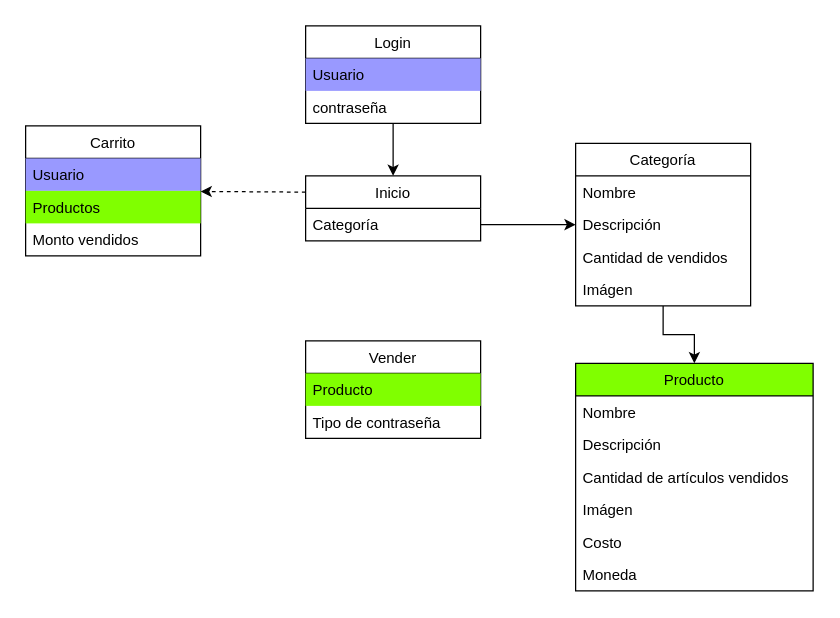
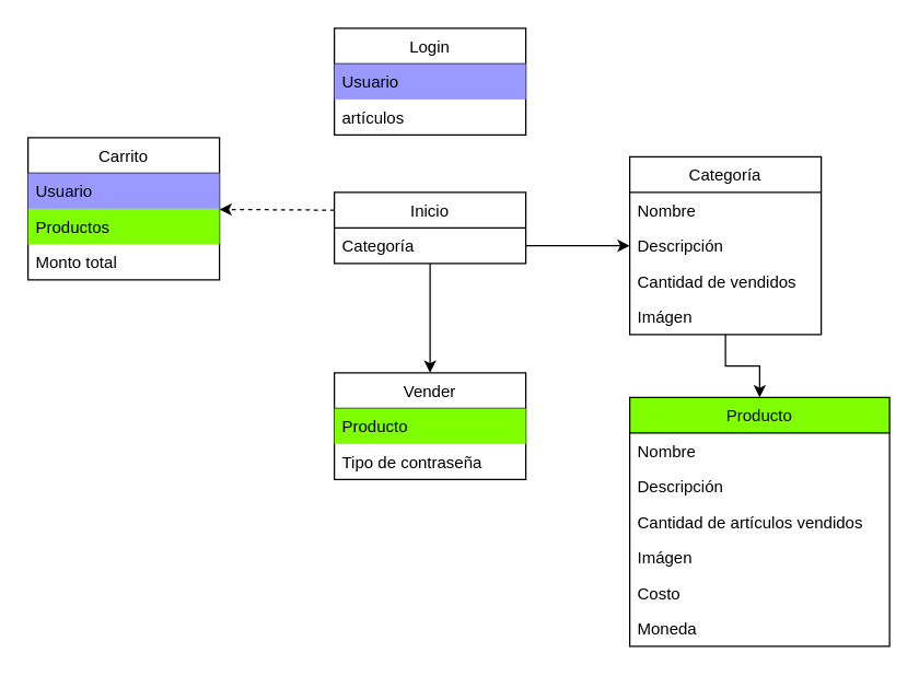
  <mxCell id="0" />
  <mxCell id="1" parent="0" />
  <mxCell id="2" value="Login" style="swimlane;fontStyle=0;childLayout=stackLayout;horizontal=1;startSize=26;horizontalStack=0;resizeParent=1;resizeParentMax=0;resizeLast=0;collapsible=1;marginBottom=0;" vertex="1" parent="1"><mxGeometry x="244" y="20" width="140" height="78" as="geometry" /></mxCell>
  <mxCell id="3" value="Usuario" style="text;strokeColor=none;fillColor=#9999FF;align=left;verticalAlign=top;spacingLeft=4;spacingRight=4;overflow=hidden;rotatable=0;points=[[0,0.5],[1,0.5]];portConstraint=eastwest;" vertex="1" parent="2"><mxGeometry y="26" width="140" height="26" as="geometry" /></mxCell>
- <mxCell id="4" value="contraseña" style="text;strokeColor=none;fillColor=none;align=left;verticalAlign=top;spacingLeft=4;spacingRight=4;overflow=hidden;rotatable=0;points=[[0,0.5],[1,0.5]];portConstraint=eastwest;" vertex="1" parent="2"><mxGeometry y="52" width="140" height="26" as="geometry" /></mxCell>
- <mxCell id="5" value="" style="endArrow=classic;html=1;" edge="1" parent="1" source="2" target="7"><mxGeometry width="50" height="50" relative="1" as="geometry"><mxPoint x="290" y="260" as="sourcePoint" /><mxPoint x="314" y="160" as="targetPoint" /></mxGeometry></mxCell>
+ <mxCell id="4" value="artículos" style="text;strokeColor=none;fillColor=none;align=left;verticalAlign=top;spacingLeft=4;spacingRight=4;overflow=hidden;rotatable=0;points=[[0,0.5],[1,0.5]];portConstraint=eastwest;" vertex="1" parent="2"><mxGeometry y="52" width="140" height="26" as="geometry" /></mxCell>
+ <mxCell id="6" value="" style="edgeStyle=orthogonalEdgeStyle;rounded=0;orthogonalLoop=1;jettySize=auto;html=1;" edge="1" parent="1" source="7" target="23"><mxGeometry relative="1" as="geometry" /></mxCell>
  <mxCell id="7" value="Inicio" style="swimlane;fontStyle=0;childLayout=stackLayout;horizontal=1;startSize=26;horizontalStack=0;resizeParent=1;resizeParentMax=0;resizeLast=0;collapsible=1;marginBottom=0;" vertex="1" parent="1"><mxGeometry x="244" y="140" width="140" height="52" as="geometry" /></mxCell>
  <mxCell id="8" value="Categoría" style="text;strokeColor=none;fillColor=none;align=left;verticalAlign=top;spacingLeft=4;spacingRight=4;overflow=hidden;rotatable=0;points=[[0,0.5],[1,0.5]];portConstraint=eastwest;" vertex="1" parent="7"><mxGeometry y="26" width="140" height="26" as="geometry" /></mxCell>
  <mxCell id="9" value="" style="endArrow=classic;html=1;" edge="1" parent="1" source="8" target="11"><mxGeometry width="50" height="50" relative="1" as="geometry"><mxPoint x="290" y="260" as="sourcePoint" /><mxPoint x="450" y="179" as="targetPoint" /></mxGeometry></mxCell>
  <mxCell id="10" value="" style="edgeStyle=orthogonalEdgeStyle;rounded=0;orthogonalLoop=1;jettySize=auto;html=1;" edge="1" parent="1" source="11" target="16"><mxGeometry relative="1" as="geometry" /></mxCell>
  <mxCell id="11" value="Categoría" style="swimlane;fontStyle=0;childLayout=stackLayout;horizontal=1;startSize=26;horizontalStack=0;resizeParent=1;resizeParentMax=0;resizeLast=0;collapsible=1;marginBottom=0;" vertex="1" parent="1"><mxGeometry x="460" y="114" width="140" height="130" as="geometry" /></mxCell>
  <mxCell id="12" value="Nombre" style="text;strokeColor=none;fillColor=none;align=left;verticalAlign=top;spacingLeft=4;spacingRight=4;overflow=hidden;rotatable=0;points=[[0,0.5],[1,0.5]];portConstraint=eastwest;" vertex="1" parent="11"><mxGeometry y="26" width="140" height="26" as="geometry" /></mxCell>
  <mxCell id="13" value="Descripción" style="text;strokeColor=none;fillColor=none;align=left;verticalAlign=top;spacingLeft=4;spacingRight=4;overflow=hidden;rotatable=0;points=[[0,0.5],[1,0.5]];portConstraint=eastwest;" vertex="1" parent="11"><mxGeometry y="52" width="140" height="26" as="geometry" /></mxCell>
  <mxCell id="14" value="Cantidad de vendidos" style="text;strokeColor=none;fillColor=none;align=left;verticalAlign=top;spacingLeft=4;spacingRight=4;overflow=hidden;rotatable=0;points=[[0,0.5],[1,0.5]];portConstraint=eastwest;" vertex="1" parent="11"><mxGeometry y="78" width="140" height="26" as="geometry" /></mxCell>
  <mxCell id="15" value="Imágen" style="text;strokeColor=none;fillColor=none;align=left;verticalAlign=top;spacingLeft=4;spacingRight=4;overflow=hidden;rotatable=0;points=[[0,0.5],[1,0.5]];portConstraint=eastwest;" vertex="1" parent="11"><mxGeometry y="104" width="140" height="26" as="geometry" /></mxCell>
  <mxCell id="16" value="Producto" style="swimlane;fontStyle=0;childLayout=stackLayout;horizontal=1;startSize=26;horizontalStack=0;resizeParent=1;resizeParentMax=0;resizeLast=0;collapsible=1;marginBottom=0;fillColor=#80FF00;" vertex="1" parent="1"><mxGeometry x="460" y="290" width="190" height="182" as="geometry" /></mxCell>
  <mxCell id="17" value="Nombre" style="text;strokeColor=none;fillColor=none;align=left;verticalAlign=top;spacingLeft=4;spacingRight=4;overflow=hidden;rotatable=0;points=[[0,0.5],[1,0.5]];portConstraint=eastwest;" vertex="1" parent="16"><mxGeometry y="26" width="190" height="26" as="geometry" /></mxCell>
  <mxCell id="18" value="Descripción" style="text;strokeColor=none;fillColor=none;align=left;verticalAlign=top;spacingLeft=4;spacingRight=4;overflow=hidden;rotatable=0;points=[[0,0.5],[1,0.5]];portConstraint=eastwest;" vertex="1" parent="16"><mxGeometry y="52" width="190" height="26" as="geometry" /></mxCell>
  <mxCell id="19" value="Cantidad de artículos vendidos" style="text;strokeColor=none;fillColor=none;align=left;verticalAlign=top;spacingLeft=4;spacingRight=4;overflow=hidden;rotatable=0;points=[[0,0.5],[1,0.5]];portConstraint=eastwest;" vertex="1" parent="16"><mxGeometry y="78" width="190" height="26" as="geometry" /></mxCell>
  <mxCell id="20" value="Imágen" style="text;strokeColor=none;fillColor=none;align=left;verticalAlign=top;spacingLeft=4;spacingRight=4;overflow=hidden;rotatable=0;points=[[0,0.5],[1,0.5]];portConstraint=eastwest;" vertex="1" parent="16"><mxGeometry y="104" width="190" height="26" as="geometry" /></mxCell>
  <mxCell id="21" value="Costo" style="text;strokeColor=none;fillColor=none;align=left;verticalAlign=top;spacingLeft=4;spacingRight=4;overflow=hidden;rotatable=0;points=[[0,0.5],[1,0.5]];portConstraint=eastwest;" vertex="1" parent="16"><mxGeometry y="130" width="190" height="26" as="geometry" /></mxCell>
  <mxCell id="22" value="Moneda" style="text;strokeColor=none;fillColor=none;align=left;verticalAlign=top;spacingLeft=4;spacingRight=4;overflow=hidden;rotatable=0;points=[[0,0.5],[1,0.5]];portConstraint=eastwest;" vertex="1" parent="16"><mxGeometry y="156" width="190" height="26" as="geometry" /></mxCell>
  <mxCell id="23" value="Vender" style="swimlane;fontStyle=0;childLayout=stackLayout;horizontal=1;startSize=26;horizontalStack=0;resizeParent=1;resizeParentMax=0;resizeLast=0;collapsible=1;marginBottom=0;" vertex="1" parent="1"><mxGeometry x="244" y="272" width="140" height="78" as="geometry" /></mxCell>
  <mxCell id="24" value="Producto" style="text;strokeColor=none;fillColor=#80FF00;align=left;verticalAlign=top;spacingLeft=4;spacingRight=4;overflow=hidden;rotatable=0;points=[[0,0.5],[1,0.5]];portConstraint=eastwest;" vertex="1" parent="23"><mxGeometry y="26" width="140" height="26" as="geometry" /></mxCell>
  <mxCell id="25" value="Tipo de contraseña" style="text;strokeColor=none;fillColor=none;align=left;verticalAlign=top;spacingLeft=4;spacingRight=4;overflow=hidden;rotatable=0;points=[[0,0.5],[1,0.5]];portConstraint=eastwest;" vertex="1" parent="23"><mxGeometry y="52" width="140" height="26" as="geometry" /></mxCell>
  <mxCell id="26" value="" style="endArrow=classic;html=1;exitX=0;exitY=0.25;exitDx=0;exitDy=0;dashed=1;" edge="1" parent="1" source="7" target="27"><mxGeometry width="50" height="50" relative="1" as="geometry"><mxPoint x="290" y="270" as="sourcePoint" /><mxPoint x="140" y="380" as="targetPoint" /></mxGeometry></mxCell>
  <mxCell id="27" value="Carrito" style="swimlane;fontStyle=0;childLayout=stackLayout;horizontal=1;startSize=26;horizontalStack=0;resizeParent=1;resizeParentMax=0;resizeLast=0;collapsible=1;marginBottom=0;" vertex="1" parent="1"><mxGeometry x="20" y="100" width="140" height="104" as="geometry" /></mxCell>
  <mxCell id="28" value="Usuario" style="text;strokeColor=none;fillColor=#9999FF;align=left;verticalAlign=top;spacingLeft=4;spacingRight=4;overflow=hidden;rotatable=0;points=[[0,0.5],[1,0.5]];portConstraint=eastwest;" vertex="1" parent="27"><mxGeometry y="26" width="140" height="26" as="geometry" /></mxCell>
  <mxCell id="29" value="Productos" style="text;strokeColor=none;fillColor=#80FF00;align=left;verticalAlign=top;spacingLeft=4;spacingRight=4;overflow=hidden;rotatable=0;points=[[0,0.5],[1,0.5]];portConstraint=eastwest;" vertex="1" parent="27"><mxGeometry y="52" width="140" height="26" as="geometry" /></mxCell>
- <mxCell id="30" value="Monto vendidos" style="text;strokeColor=none;fillColor=none;align=left;verticalAlign=top;spacingLeft=4;spacingRight=4;overflow=hidden;rotatable=0;points=[[0,0.5],[1,0.5]];portConstraint=eastwest;" vertex="1" parent="27"><mxGeometry y="78" width="140" height="26" as="geometry" /></mxCell>
+ <mxCell id="30" value="Monto total" style="text;strokeColor=none;fillColor=none;align=left;verticalAlign=top;spacingLeft=4;spacingRight=4;overflow=hidden;rotatable=0;points=[[0,0.5],[1,0.5]];portConstraint=eastwest;" vertex="1" parent="27"><mxGeometry y="78" width="140" height="26" as="geometry" /></mxCell>
